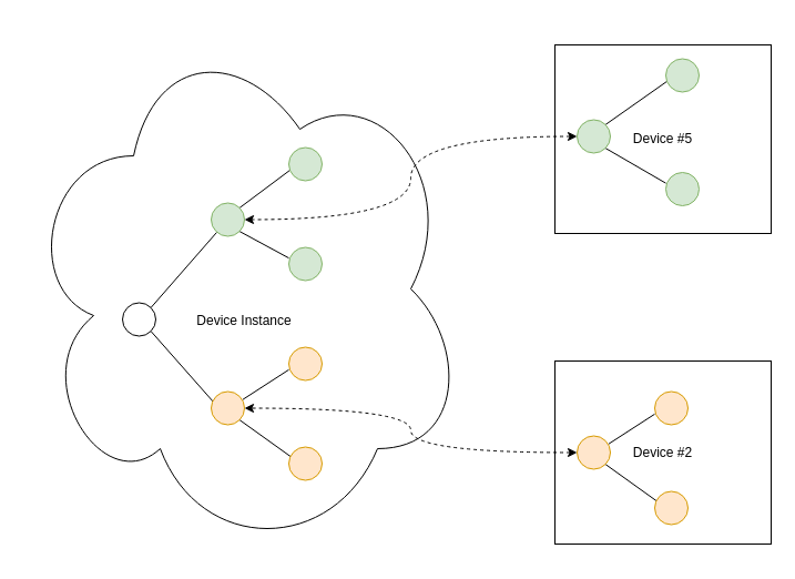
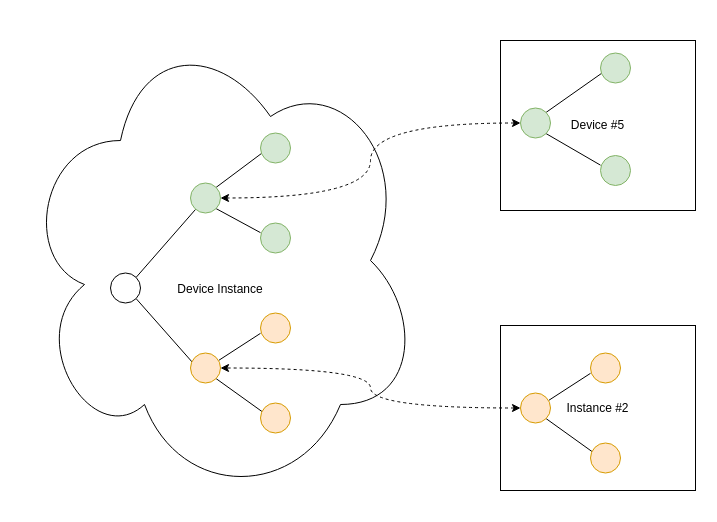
  <mxCell id="0" />
  <mxCell id="1" parent="0" />
  <mxCell id="2" value="&lt;br&gt;&lt;br&gt;&lt;br&gt;&lt;br&gt;Device Instance" style="ellipse;shape=cloud;whiteSpace=wrap;html=1;fillColor=none;" vertex="1" parent="1"><mxGeometry x="20" y="20" width="400" height="480" as="geometry" /></mxCell>
  <mxCell id="3" value="Device #5" style="rounded=0;whiteSpace=wrap;html=1;fillColor=none;" vertex="1" parent="1"><mxGeometry x="500" y="40" width="195" height="170" as="geometry" /></mxCell>
  <mxCell id="4" style="rounded=0;orthogonalLoop=1;jettySize=auto;html=1;exitX=1;exitY=1;exitDx=0;exitDy=0;entryX=0.06;entryY=0.307;entryDx=0;entryDy=0;entryPerimeter=0;endArrow=none;endFill=0;" edge="1" parent="1" source="6" target="12"><mxGeometry relative="1" as="geometry" /></mxCell>
  <mxCell id="5" style="edgeStyle=none;rounded=0;orthogonalLoop=1;jettySize=auto;html=1;exitX=1;exitY=0;exitDx=0;exitDy=0;endArrow=none;endFill=0;" edge="1" parent="1" source="6" target="9"><mxGeometry relative="1" as="geometry" /></mxCell>
  <mxCell id="6" value="" style="ellipse;whiteSpace=wrap;html=1;aspect=fixed;" vertex="1" parent="1"><mxGeometry x="110" y="272.5" width="30" height="30" as="geometry" /></mxCell>
  <mxCell id="7" style="edgeStyle=none;rounded=0;orthogonalLoop=1;jettySize=auto;html=1;exitX=1;exitY=0;exitDx=0;exitDy=0;entryX=0.069;entryY=0.655;entryDx=0;entryDy=0;entryPerimeter=0;endArrow=none;endFill=0;" edge="1" parent="1" source="9" target="13"><mxGeometry relative="1" as="geometry" /></mxCell>
  <mxCell id="8" style="edgeStyle=none;rounded=0;orthogonalLoop=1;jettySize=auto;html=1;exitX=1;exitY=1;exitDx=0;exitDy=0;entryX=0;entryY=0.322;entryDx=0;entryDy=0;entryPerimeter=0;endArrow=none;endFill=0;" edge="1" parent="1" source="9" target="14"><mxGeometry relative="1" as="geometry" /></mxCell>
  <mxCell id="9" value="" style="ellipse;whiteSpace=wrap;html=1;aspect=fixed;fillColor=#d5e8d4;strokeColor=#82b366;" vertex="1" parent="1"><mxGeometry x="190" y="182.5" width="30" height="30" as="geometry" /></mxCell>
  <mxCell id="10" style="edgeStyle=none;rounded=0;orthogonalLoop=1;jettySize=auto;html=1;exitX=0.944;exitY=0.244;exitDx=0;exitDy=0;endArrow=none;endFill=0;entryX=0;entryY=0.678;entryDx=0;entryDy=0;entryPerimeter=0;exitPerimeter=0;" edge="1" parent="1" source="12" target="15"><mxGeometry relative="1" as="geometry"><mxPoint x="250" y="342.5" as="targetPoint" /></mxGeometry></mxCell>
  <mxCell id="11" style="edgeStyle=none;rounded=0;orthogonalLoop=1;jettySize=auto;html=1;exitX=1;exitY=1;exitDx=0;exitDy=0;entryX=0.056;entryY=0.289;entryDx=0;entryDy=0;entryPerimeter=0;endArrow=none;endFill=0;" edge="1" parent="1" source="12" target="16"><mxGeometry relative="1" as="geometry" /></mxCell>
  <mxCell id="12" value="" style="ellipse;whiteSpace=wrap;html=1;aspect=fixed;fillColor=#ffe6cc;strokeColor=#d79b00;" vertex="1" parent="1"><mxGeometry x="190" y="352.5" width="30" height="30" as="geometry" /></mxCell>
  <mxCell id="13" value="" style="ellipse;whiteSpace=wrap;html=1;aspect=fixed;fillColor=#d5e8d4;strokeColor=#82b366;" vertex="1" parent="1"><mxGeometry x="260" y="132.5" width="30" height="30" as="geometry" /></mxCell>
  <mxCell id="14" value="" style="ellipse;whiteSpace=wrap;html=1;aspect=fixed;fillColor=#d5e8d4;strokeColor=#82b366;" vertex="1" parent="1"><mxGeometry x="260" y="222.5" width="30" height="30" as="geometry" /></mxCell>
  <mxCell id="15" value="" style="ellipse;whiteSpace=wrap;html=1;aspect=fixed;fillColor=#ffe6cc;strokeColor=#d79b00;" vertex="1" parent="1"><mxGeometry x="260" y="312.5" width="30" height="30" as="geometry" /></mxCell>
  <mxCell id="16" value="" style="ellipse;whiteSpace=wrap;html=1;aspect=fixed;fillColor=#ffe6cc;strokeColor=#d79b00;" vertex="1" parent="1"><mxGeometry x="260" y="402.5" width="30" height="30" as="geometry" /></mxCell>
  <mxCell id="17" style="edgeStyle=none;rounded=0;orthogonalLoop=1;jettySize=auto;html=1;exitX=1;exitY=0;exitDx=0;exitDy=0;entryX=0.069;entryY=0.655;entryDx=0;entryDy=0;entryPerimeter=0;endArrow=none;endFill=0;" edge="1" parent="1" source="20" target="21"><mxGeometry relative="1" as="geometry" /></mxCell>
  <mxCell id="18" style="edgeStyle=none;rounded=0;orthogonalLoop=1;jettySize=auto;html=1;exitX=1;exitY=1;exitDx=0;exitDy=0;entryX=0;entryY=0.322;entryDx=0;entryDy=0;entryPerimeter=0;endArrow=none;endFill=0;" edge="1" parent="1" source="20" target="22"><mxGeometry relative="1" as="geometry" /></mxCell>
  <mxCell id="19" style="edgeStyle=orthogonalEdgeStyle;rounded=0;orthogonalLoop=1;jettySize=auto;html=1;exitX=0;exitY=0.5;exitDx=0;exitDy=0;endArrow=classic;endFill=1;curved=1;entryX=1;entryY=0.5;entryDx=0;entryDy=0;dashed=1;startArrow=classic;startFill=1;" edge="1" parent="1" source="20" target="9"><mxGeometry relative="1" as="geometry"><mxPoint x="470" y="220" as="targetPoint" /></mxGeometry></mxCell>
  <mxCell id="20" value="" style="ellipse;whiteSpace=wrap;html=1;aspect=fixed;fillColor=#d5e8d4;strokeColor=#82b366;" vertex="1" parent="1"><mxGeometry x="520" y="107.5" width="30" height="30" as="geometry" /></mxCell>
  <mxCell id="21" value="" style="ellipse;whiteSpace=wrap;html=1;aspect=fixed;fillColor=#d5e8d4;strokeColor=#82b366;" vertex="1" parent="1"><mxGeometry x="600" y="52.5" width="30" height="30" as="geometry" /></mxCell>
  <mxCell id="22" value="" style="ellipse;whiteSpace=wrap;html=1;aspect=fixed;fillColor=#d5e8d4;strokeColor=#82b366;" vertex="1" parent="1"><mxGeometry x="600" y="155" width="30" height="30" as="geometry" /></mxCell>
- <mxCell id="23" value="Device #2" style="rounded=0;whiteSpace=wrap;html=1;fillColor=none;" vertex="1" parent="1"><mxGeometry x="500" y="325" width="195" height="165" as="geometry" /></mxCell>
+ <mxCell id="23" value="Instance #2" style="rounded=0;whiteSpace=wrap;html=1;fillColor=none;" vertex="1" parent="1"><mxGeometry x="500" y="325" width="195" height="165" as="geometry" /></mxCell>
  <mxCell id="24" style="edgeStyle=none;rounded=0;orthogonalLoop=1;jettySize=auto;html=1;exitX=0.944;exitY=0.244;exitDx=0;exitDy=0;endArrow=none;endFill=0;entryX=0;entryY=0.678;entryDx=0;entryDy=0;entryPerimeter=0;exitPerimeter=0;" edge="1" parent="1" source="27" target="28"><mxGeometry relative="1" as="geometry"><mxPoint x="580" y="382.5" as="targetPoint" /></mxGeometry></mxCell>
  <mxCell id="25" style="edgeStyle=none;rounded=0;orthogonalLoop=1;jettySize=auto;html=1;exitX=1;exitY=1;exitDx=0;exitDy=0;entryX=0.056;entryY=0.289;entryDx=0;entryDy=0;entryPerimeter=0;endArrow=none;endFill=0;" edge="1" parent="1" source="27" target="29"><mxGeometry relative="1" as="geometry" /></mxCell>
  <mxCell id="26" style="edgeStyle=orthogonalEdgeStyle;curved=1;rounded=0;orthogonalLoop=1;jettySize=auto;html=1;exitX=0;exitY=0.5;exitDx=0;exitDy=0;entryX=1;entryY=0.5;entryDx=0;entryDy=0;dashed=1;endArrow=classic;endFill=1;startArrow=classic;startFill=1;" edge="1" parent="1" source="27" target="12"><mxGeometry relative="1" as="geometry" /></mxCell>
  <mxCell id="27" value="" style="ellipse;whiteSpace=wrap;html=1;aspect=fixed;fillColor=#ffe6cc;strokeColor=#d79b00;" vertex="1" parent="1"><mxGeometry x="520" y="392.5" width="30" height="30" as="geometry" /></mxCell>
  <mxCell id="28" value="" style="ellipse;whiteSpace=wrap;html=1;aspect=fixed;fillColor=#ffe6cc;strokeColor=#d79b00;" vertex="1" parent="1"><mxGeometry x="590" y="352.5" width="30" height="30" as="geometry" /></mxCell>
  <mxCell id="29" value="" style="ellipse;whiteSpace=wrap;html=1;aspect=fixed;fillColor=#ffe6cc;strokeColor=#d79b00;" vertex="1" parent="1"><mxGeometry x="590" y="442.5" width="30" height="30" as="geometry" /></mxCell>
